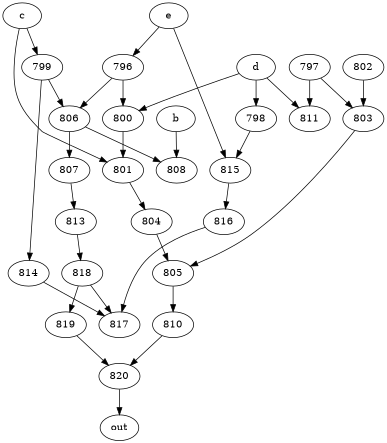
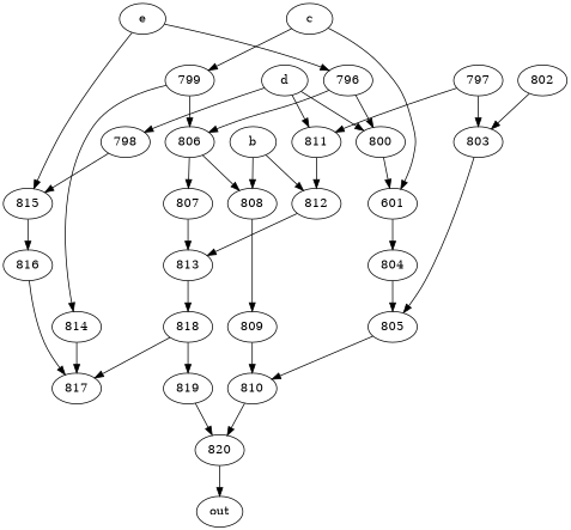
  strict digraph {
    820
    out
    797
    803
    811
    804
    805
    814
    817
+   812
    810
    813
    818
    819
    b
    808
+   809
    c
    799
-   801
+   801 [label=601]
    806
    807
    802
    d
    798
    800
    815
    816
    e
    796
    820 -> out
    797 -> 803
    797 -> 811
    803 -> 805
+   811 -> 812
    804 -> 805
    805 -> 810
    814 -> 817
+   812 -> 813
    810 -> 820
    813 -> 818
    818 -> 817
    818 -> 819
    819 -> 820
+   b -> 812
    b -> 808
+   808 -> 809
+   809 -> 810
    c -> 799
    c -> 801
    799 -> 814
    799 -> 806
    801 -> 804
    806 -> 808
    806 -> 807
    807 -> 813
    802 -> 803
    d -> 811
    d -> 798
    d -> 800
    798 -> 815
    800 -> 801
    815 -> 816
    816 -> 817
    e -> 815
    e -> 796
    796 -> 806
    796 -> 800
  }
